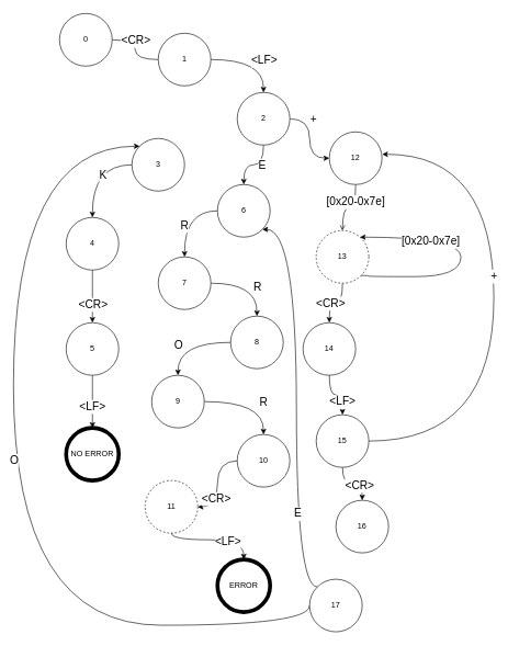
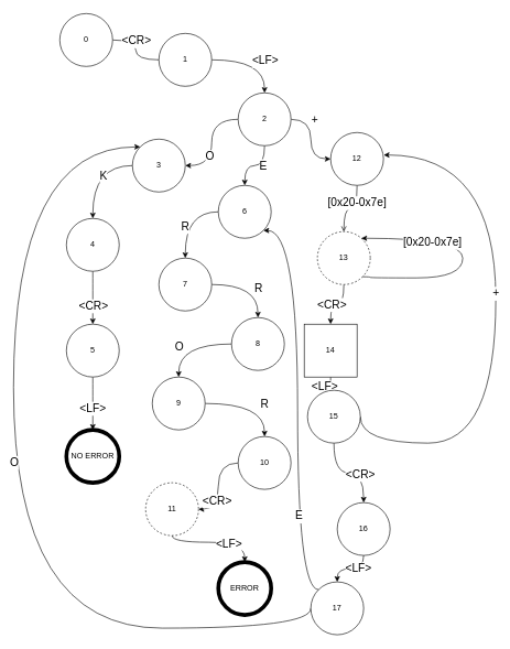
  <mxCell id="0" />
  <mxCell id="1" parent="0" />
  <mxCell id="2" value="" style="edgeStyle=orthogonalEdgeStyle;orthogonalLoop=1;jettySize=auto;html=1;fontSize=17;curved=1;endArrow=none;" parent="1" source="4" target="7" edge="1"><mxGeometry relative="1" as="geometry" /></mxCell>
  <mxCell id="3" value="&amp;lt;CR&amp;gt;" style="edgeLabel;html=1;align=center;verticalAlign=middle;resizable=0;points=[];fontSize=17;" parent="2" vertex="1" connectable="0"><mxGeometry x="-0.272" relative="1" as="geometry"><mxPoint as="offset" /></mxGeometry></mxCell>
  <mxCell id="4" value="0" style="ellipse;whiteSpace=wrap;html=1;aspect=fixed;gradientColor=#ffffff;" parent="1" vertex="1"><mxGeometry x="90" y="20" width="80" height="80" as="geometry" /></mxCell>
  <mxCell id="5" value="" style="edgeStyle=orthogonalEdgeStyle;orthogonalLoop=1;jettySize=auto;html=1;fontSize=17;curved=1;" parent="1" source="7" target="14" edge="1"><mxGeometry relative="1" as="geometry" /></mxCell>
  <mxCell id="6" value="&amp;lt;LF&amp;gt;" style="edgeLabel;html=1;align=center;verticalAlign=middle;resizable=0;points=[];fontSize=17;" parent="5" vertex="1" connectable="0"><mxGeometry x="0.244" relative="1" as="geometry"><mxPoint as="offset" /></mxGeometry></mxCell>
  <mxCell id="7" value="1" style="ellipse;whiteSpace=wrap;html=1;aspect=fixed;gradientColor=#ffffff;" parent="1" vertex="1"><mxGeometry x="240" y="50" width="80" height="80" as="geometry" /></mxCell>
+ <mxCell id="8" value="" style="edgeStyle=orthogonalEdgeStyle;curved=1;orthogonalLoop=1;jettySize=auto;html=1;fontSize=17;" parent="1" source="14" target="17" edge="1"><mxGeometry relative="1" as="geometry" /></mxCell>
+ <mxCell id="9" value="O" style="edgeLabel;html=1;align=center;verticalAlign=middle;resizable=0;points=[];fontSize=17;" parent="8" vertex="1" connectable="0"><mxGeometry x="0.28" y="-4" relative="1" as="geometry"><mxPoint as="offset" /></mxGeometry></mxCell>
  <mxCell id="10" value="" style="edgeStyle=orthogonalEdgeStyle;curved=1;orthogonalLoop=1;jettySize=auto;html=1;fontSize=17;" parent="1" source="14" target="23" edge="1"><mxGeometry relative="1" as="geometry" /></mxCell>
  <mxCell id="11" value="E" style="edgeLabel;html=1;align=center;verticalAlign=middle;resizable=0;points=[];fontSize=17;" parent="10" vertex="1" connectable="0"><mxGeometry x="-0.261" relative="1" as="geometry"><mxPoint as="offset" /></mxGeometry></mxCell>
  <mxCell id="12" value="" style="edgeStyle=orthogonalEdgeStyle;curved=1;orthogonalLoop=1;jettySize=auto;html=1;fontSize=17;" parent="1" source="14" target="42" edge="1"><mxGeometry relative="1" as="geometry" /></mxCell>
  <mxCell id="13" value="+" style="edgeLabel;html=1;align=center;verticalAlign=middle;resizable=0;points=[];fontSize=17;" parent="12" vertex="1" connectable="0"><mxGeometry x="-0.762" relative="1" as="geometry"><mxPoint x="21" as="offset" /></mxGeometry></mxCell>
  <mxCell id="14" value="2" style="ellipse;whiteSpace=wrap;html=1;aspect=fixed;gradientColor=#ffffff;" parent="1" vertex="1"><mxGeometry x="360" y="140" width="80" height="80" as="geometry" /></mxCell>
  <mxCell id="15" value="" style="edgeStyle=orthogonalEdgeStyle;curved=1;orthogonalLoop=1;jettySize=auto;html=1;fontSize=17;" parent="1" source="17" target="20" edge="1"><mxGeometry relative="1" as="geometry" /></mxCell>
  <mxCell id="16" value="K" style="edgeLabel;html=1;align=center;verticalAlign=middle;resizable=0;points=[];fontSize=17;" parent="15" vertex="1" connectable="0"><mxGeometry x="-0.363" y="15" relative="1" as="geometry"><mxPoint as="offset" /></mxGeometry></mxCell>
  <mxCell id="17" value="3" style="ellipse;whiteSpace=wrap;html=1;aspect=fixed;gradientColor=#ffffff;" parent="1" vertex="1"><mxGeometry x="200" y="210" width="80" height="80" as="geometry" /></mxCell>
  <mxCell id="18" value="" style="edgeStyle=orthogonalEdgeStyle;curved=1;orthogonalLoop=1;jettySize=auto;html=1;fontSize=17;" parent="1" source="20" target="38" edge="1"><mxGeometry relative="1" as="geometry" /></mxCell>
  <mxCell id="19" value="&amp;lt;CR&amp;gt;" style="edgeLabel;html=1;align=center;verticalAlign=middle;resizable=0;points=[];fontSize=17;" parent="18" vertex="1" connectable="0"><mxGeometry x="0.29" relative="1" as="geometry"><mxPoint as="offset" /></mxGeometry></mxCell>
  <mxCell id="20" value="4" style="ellipse;whiteSpace=wrap;html=1;aspect=fixed;gradientColor=#ffffff;" parent="1" vertex="1"><mxGeometry x="100" y="330" width="80" height="80" as="geometry" /></mxCell>
  <mxCell id="21" value="" style="edgeStyle=orthogonalEdgeStyle;curved=1;orthogonalLoop=1;jettySize=auto;html=1;fontSize=17;" parent="1" source="23" target="26" edge="1"><mxGeometry relative="1" as="geometry" /></mxCell>
  <mxCell id="22" value="R" style="edgeLabel;html=1;align=center;verticalAlign=middle;resizable=0;points=[];fontSize=17;" parent="21" vertex="1" connectable="0"><mxGeometry x="0.204" y="-1" relative="1" as="geometry"><mxPoint as="offset" /></mxGeometry></mxCell>
  <mxCell id="23" value="6" style="ellipse;whiteSpace=wrap;html=1;aspect=fixed;gradientColor=#ffffff;" parent="1" vertex="1"><mxGeometry x="330" y="280" width="80" height="80" as="geometry" /></mxCell>
  <mxCell id="24" value="" style="edgeStyle=orthogonalEdgeStyle;curved=1;orthogonalLoop=1;jettySize=auto;html=1;fontSize=17;" parent="1" source="26" target="29" edge="1"><mxGeometry relative="1" as="geometry" /></mxCell>
  <mxCell id="25" value="R" style="edgeLabel;html=1;align=center;verticalAlign=middle;resizable=0;points=[];fontSize=17;" parent="24" vertex="1" connectable="0"><mxGeometry x="0.257" relative="1" as="geometry"><mxPoint as="offset" /></mxGeometry></mxCell>
  <mxCell id="26" value="7" style="ellipse;whiteSpace=wrap;html=1;aspect=fixed;gradientColor=#ffffff;" parent="1" vertex="1"><mxGeometry x="240" y="390" width="80" height="80" as="geometry" /></mxCell>
  <mxCell id="27" value="" style="edgeStyle=orthogonalEdgeStyle;curved=1;orthogonalLoop=1;jettySize=auto;html=1;fontSize=17;" parent="1" source="29" target="32" edge="1"><mxGeometry relative="1" as="geometry" /></mxCell>
  <mxCell id="28" value="O" style="edgeLabel;html=1;align=center;verticalAlign=middle;resizable=0;points=[];fontSize=17;" parent="27" vertex="1" connectable="0"><mxGeometry x="0.311" relative="1" as="geometry"><mxPoint as="offset" /></mxGeometry></mxCell>
  <mxCell id="29" value="8" style="ellipse;whiteSpace=wrap;html=1;aspect=fixed;gradientColor=#ffffff;" parent="1" vertex="1"><mxGeometry x="350" y="480" width="80" height="80" as="geometry" /></mxCell>
  <mxCell id="30" value="" style="edgeStyle=orthogonalEdgeStyle;curved=1;orthogonalLoop=1;jettySize=auto;html=1;fontSize=17;" parent="1" source="32" target="35" edge="1"><mxGeometry relative="1" as="geometry" /></mxCell>
  <mxCell id="31" value="R" style="edgeLabel;html=1;align=center;verticalAlign=middle;resizable=0;points=[];fontSize=17;" parent="30" vertex="1" connectable="0"><mxGeometry x="0.293" y="-1" relative="1" as="geometry"><mxPoint as="offset" /></mxGeometry></mxCell>
  <mxCell id="32" value="9" style="ellipse;whiteSpace=wrap;html=1;aspect=fixed;gradientColor=#ffffff;" parent="1" vertex="1"><mxGeometry x="230" y="570" width="80" height="80" as="geometry" /></mxCell>
  <mxCell id="33" value="" style="edgeStyle=orthogonalEdgeStyle;curved=1;orthogonalLoop=1;jettySize=auto;html=1;fontSize=17;" parent="1" source="35" target="45" edge="1"><mxGeometry relative="1" as="geometry" /></mxCell>
  <mxCell id="34" value="&amp;lt;CR&amp;gt;" style="edgeLabel;html=1;align=center;verticalAlign=middle;resizable=0;points=[];fontSize=17;" parent="33" vertex="1" connectable="0"><mxGeometry x="0.335" y="-3" relative="1" as="geometry"><mxPoint as="offset" /></mxGeometry></mxCell>
  <mxCell id="35" value="10" style="ellipse;whiteSpace=wrap;html=1;aspect=fixed;gradientColor=#ffffff;strokeWidth=1;" parent="1" vertex="1"><mxGeometry x="360" y="660" width="80" height="80" as="geometry" /></mxCell>
  <mxCell id="36" value="" style="edgeStyle=orthogonalEdgeStyle;curved=1;orthogonalLoop=1;jettySize=auto;html=1;fontSize=17;" parent="1" source="38" target="39" edge="1"><mxGeometry relative="1" as="geometry" /></mxCell>
  <mxCell id="37" value="&amp;lt;LF&amp;gt;" style="edgeLabel;html=1;align=center;verticalAlign=middle;resizable=0;points=[];fontSize=17;" parent="36" vertex="1" connectable="0"><mxGeometry x="0.187" y="-1" relative="1" as="geometry"><mxPoint as="offset" /></mxGeometry></mxCell>
  <mxCell id="38" value="5" style="ellipse;whiteSpace=wrap;html=1;aspect=fixed;gradientColor=#ffffff;" parent="1" vertex="1"><mxGeometry x="100" y="490" width="80" height="80" as="geometry" /></mxCell>
  <mxCell id="39" value="NO ERROR" style="ellipse;whiteSpace=wrap;html=1;aspect=fixed;gradientColor=#ffffff;strokeWidth=6;" parent="1" vertex="1"><mxGeometry x="100" y="650" width="80" height="80" as="geometry" /></mxCell>
  <mxCell id="40" value="" style="edgeStyle=orthogonalEdgeStyle;curved=1;orthogonalLoop=1;jettySize=auto;html=1;fontSize=17;endArrow=open;" parent="1" source="42" target="49" edge="1"><mxGeometry relative="1" as="geometry" /></mxCell>
  <mxCell id="41" value="[0x20-0x7e]" style="edgeLabel;html=1;align=center;verticalAlign=middle;resizable=0;points=[];fontSize=17;" parent="40" vertex="1" connectable="0"><mxGeometry x="-0.412" y="-1" relative="1" as="geometry"><mxPoint as="offset" /></mxGeometry></mxCell>
  <mxCell id="42" value="12" style="ellipse;whiteSpace=wrap;html=1;aspect=fixed;gradientColor=#ffffff;" parent="1" vertex="1"><mxGeometry x="500" y="200" width="80" height="80" as="geometry" /></mxCell>
  <mxCell id="43" value="" style="edgeStyle=orthogonalEdgeStyle;curved=1;orthogonalLoop=1;jettySize=auto;html=1;fontSize=17;" parent="1" source="45" target="46" edge="1"><mxGeometry relative="1" as="geometry"><Array as="points"><mxPoint x="260" y="820" /><mxPoint x="370" y="820" /></Array></mxGeometry></mxCell>
  <mxCell id="44" value="&amp;lt;LF&amp;gt;" style="edgeLabel;html=1;align=center;verticalAlign=middle;resizable=0;points=[];fontSize=17;" parent="43" vertex="1" connectable="0"><mxGeometry x="0.261" y="-2" relative="1" as="geometry"><mxPoint as="offset" /></mxGeometry></mxCell>
  <mxCell id="45" value="11" style="ellipse;whiteSpace=wrap;html=1;aspect=fixed;gradientColor=#ffffff;strokeWidth=1;dashed=1;" parent="1" vertex="1"><mxGeometry x="220" y="730" width="80" height="80" as="geometry" /></mxCell>
  <mxCell id="46" value="ERROR" style="ellipse;whiteSpace=wrap;html=1;aspect=fixed;gradientColor=#ffffff;strokeWidth=6;" parent="1" vertex="1"><mxGeometry x="330" y="850" width="80" height="80" as="geometry" /></mxCell>
  <mxCell id="47" value="" style="edgeStyle=orthogonalEdgeStyle;curved=1;orthogonalLoop=1;jettySize=auto;html=1;fontSize=17;" parent="1" source="49" target="54" edge="1"><mxGeometry relative="1" as="geometry" /></mxCell>
  <mxCell id="48" value="&amp;lt;CR&amp;gt;" style="edgeLabel;html=1;align=center;verticalAlign=middle;resizable=0;points=[];fontSize=17;" parent="47" vertex="1" connectable="0"><mxGeometry x="0.215" relative="1" as="geometry"><mxPoint as="offset" /></mxGeometry></mxCell>
  <mxCell id="49" value="13" style="ellipse;whiteSpace=wrap;html=1;aspect=fixed;gradientColor=#ffffff;dashed=1;" parent="1" vertex="1"><mxGeometry x="480" y="350" width="80" height="80" as="geometry" /></mxCell>
  <mxCell id="50" style="edgeStyle=orthogonalEdgeStyle;curved=1;orthogonalLoop=1;jettySize=auto;html=1;exitX=1;exitY=1;exitDx=0;exitDy=0;fontSize=17;" parent="1" source="49" target="49" edge="1"><mxGeometry relative="1" as="geometry"><Array as="points"><mxPoint x="560" y="418" /><mxPoint x="560" y="420" /><mxPoint x="700" y="420" /><mxPoint x="700" y="360" /></Array></mxGeometry></mxCell>
  <mxCell id="51" value="[0x20-0x7e]" style="edgeLabel;html=1;align=center;verticalAlign=middle;resizable=0;points=[];fontSize=17;" parent="50" vertex="1" connectable="0"><mxGeometry x="0.417" y="6" relative="1" as="geometry"><mxPoint as="offset" /></mxGeometry></mxCell>
  <mxCell id="52" value="" style="edgeStyle=orthogonalEdgeStyle;curved=1;orthogonalLoop=1;jettySize=auto;html=1;fontSize=17;" parent="1" source="54" target="59" edge="1"><mxGeometry relative="1" as="geometry" /></mxCell>
  <mxCell id="53" value="&amp;lt;LF&amp;gt;" style="edgeLabel;html=1;align=center;verticalAlign=middle;resizable=0;points=[];fontSize=17;" parent="52" vertex="1" connectable="0"><mxGeometry x="0.233" y="-10" relative="1" as="geometry"><mxPoint as="offset" /></mxGeometry></mxCell>
- <mxCell id="54" value="14" style="ellipse;whiteSpace=wrap;html=1;aspect=fixed;gradientColor=#ffffff;" parent="1" vertex="1"><mxGeometry x="460" y="490" width="80" height="80" as="geometry" /></mxCell>
+ <mxCell id="54" value="14" style="whiteSpace=wrap;html=1;aspect=fixed;gradientColor=#ffffff;rounded=0;" parent="1" vertex="1"><mxGeometry x="460" y="490" width="80" height="80" as="geometry" /></mxCell>
  <mxCell id="55" style="edgeStyle=orthogonalEdgeStyle;curved=1;orthogonalLoop=1;jettySize=auto;html=1;exitX=1;exitY=0.5;exitDx=0;exitDy=0;entryX=1.005;entryY=0.425;entryDx=0;entryDy=0;entryPerimeter=0;fontSize=17;" parent="1" source="59" target="42" edge="1"><mxGeometry relative="1" as="geometry"><Array as="points"><mxPoint x="750" y="670" /><mxPoint x="750" y="234" /></Array></mxGeometry></mxCell>
  <mxCell id="56" value="+" style="edgeLabel;html=1;align=center;verticalAlign=middle;resizable=0;points=[];fontSize=17;" parent="55" vertex="1" connectable="0"><mxGeometry x="0.109" y="1" relative="1" as="geometry"><mxPoint as="offset" /></mxGeometry></mxCell>
  <mxCell id="57" value="" style="edgeStyle=orthogonalEdgeStyle;curved=1;orthogonalLoop=1;jettySize=auto;html=1;fontSize=17;" parent="1" source="59" target="62" edge="1"><mxGeometry relative="1" as="geometry" /></mxCell>
  <mxCell id="58" value="&amp;lt;CR&amp;gt;" style="edgeLabel;html=1;align=center;verticalAlign=middle;resizable=0;points=[];fontSize=17;" parent="57" vertex="1" connectable="0"><mxGeometry x="0.239" y="-2" relative="1" as="geometry"><mxPoint as="offset" /></mxGeometry></mxCell>
- <mxCell id="59" value="15" style="ellipse;whiteSpace=wrap;html=1;aspect=fixed;gradientColor=#ffffff;" parent="1" vertex="1"><mxGeometry x="480" y="630" width="80" height="80" as="geometry" /></mxCell>
+ <mxCell id="59" value="15" style="ellipse;whiteSpace=wrap;html=1;aspect=fixed;gradientColor=#ffffff;" parent="1" vertex="1"><mxGeometry x="465" y="590" width="80" height="80" as="geometry" /></mxCell>
+ <mxCell id="60" value="" style="edgeStyle=orthogonalEdgeStyle;curved=1;orthogonalLoop=1;jettySize=auto;html=1;fontSize=17;" parent="1" source="62" target="67" edge="1"><mxGeometry relative="1" as="geometry" /></mxCell>
+ <mxCell id="61" value="&amp;lt;LF&amp;gt;" style="edgeLabel;html=1;align=center;verticalAlign=middle;resizable=0;points=[];fontSize=17;" parent="60" vertex="1" connectable="0"><mxGeometry x="-0.283" relative="1" as="geometry"><mxPoint as="offset" /></mxGeometry></mxCell>
  <mxCell id="62" value="16" style="ellipse;whiteSpace=wrap;html=1;aspect=fixed;gradientColor=#ffffff;" parent="1" vertex="1"><mxGeometry x="510" y="760" width="80" height="80" as="geometry" /></mxCell>
  <mxCell id="63" style="edgeStyle=orthogonalEdgeStyle;curved=1;orthogonalLoop=1;jettySize=auto;html=1;exitX=0;exitY=0.5;exitDx=0;exitDy=0;entryX=0;entryY=0;entryDx=0;entryDy=0;fontSize=17;" parent="1" source="67" target="17" edge="1"><mxGeometry relative="1" as="geometry"><Array as="points"><mxPoint x="470" y="950" /><mxPoint x="20" y="950" /><mxPoint x="20" y="222" /></Array></mxGeometry></mxCell>
  <mxCell id="64" value="O" style="edgeLabel;html=1;align=center;verticalAlign=middle;resizable=0;points=[];fontSize=17;" parent="63" vertex="1" connectable="0"><mxGeometry x="0.158" relative="1" as="geometry"><mxPoint y="80" as="offset" /></mxGeometry></mxCell>
  <mxCell id="65" style="edgeStyle=orthogonalEdgeStyle;curved=1;orthogonalLoop=1;jettySize=auto;html=1;exitX=0;exitY=0;exitDx=0;exitDy=0;entryX=1;entryY=1;entryDx=0;entryDy=0;fontSize=17;" parent="1" source="67" target="23" edge="1"><mxGeometry relative="1" as="geometry"><Array as="points"><mxPoint x="450" y="892" /><mxPoint x="450" y="348" /></Array></mxGeometry></mxCell>
  <mxCell id="66" value="E" style="edgeLabel;html=1;align=center;verticalAlign=middle;resizable=0;points=[];fontSize=17;" parent="65" vertex="1" connectable="0"><mxGeometry x="0.253" y="-1" relative="1" as="geometry"><mxPoint y="250" as="offset" /></mxGeometry></mxCell>
  <mxCell id="67" value="17" style="ellipse;whiteSpace=wrap;html=1;aspect=fixed;gradientColor=#ffffff;" parent="1" vertex="1"><mxGeometry x="470" y="880" width="80" height="80" as="geometry" /></mxCell>
